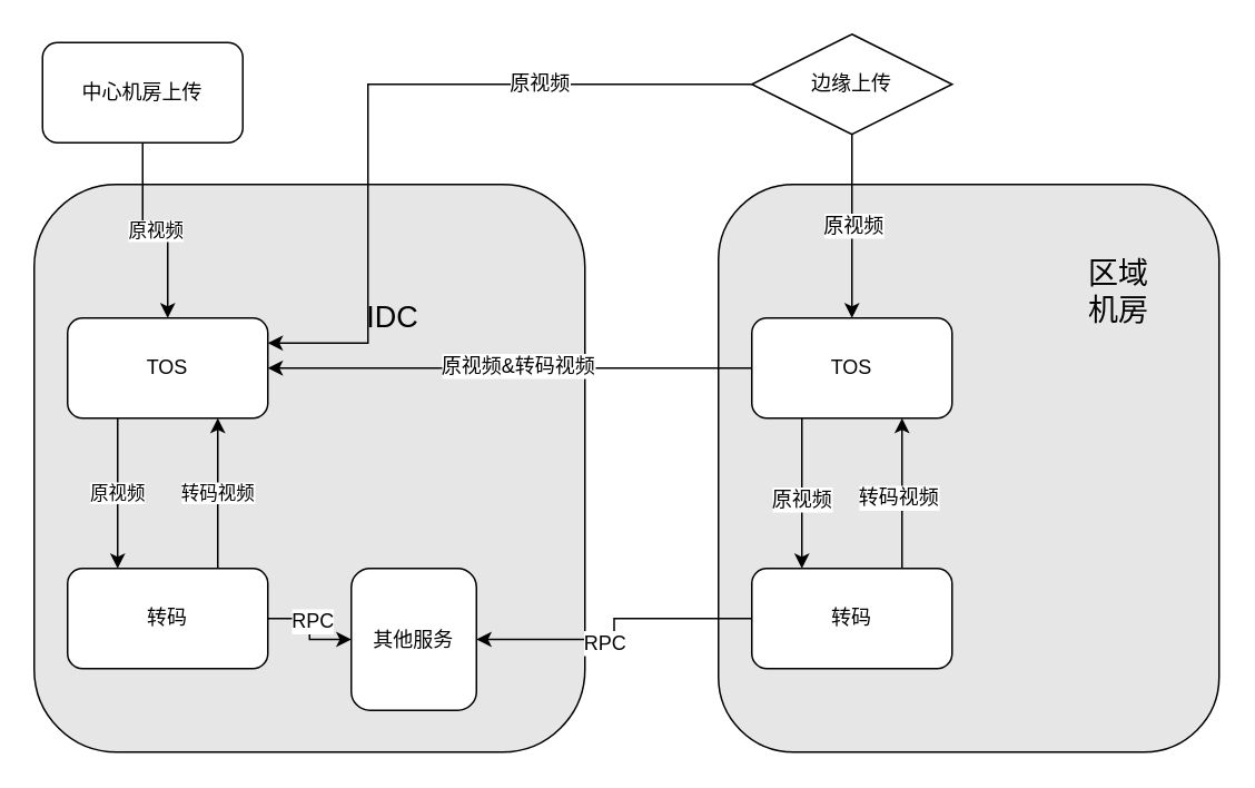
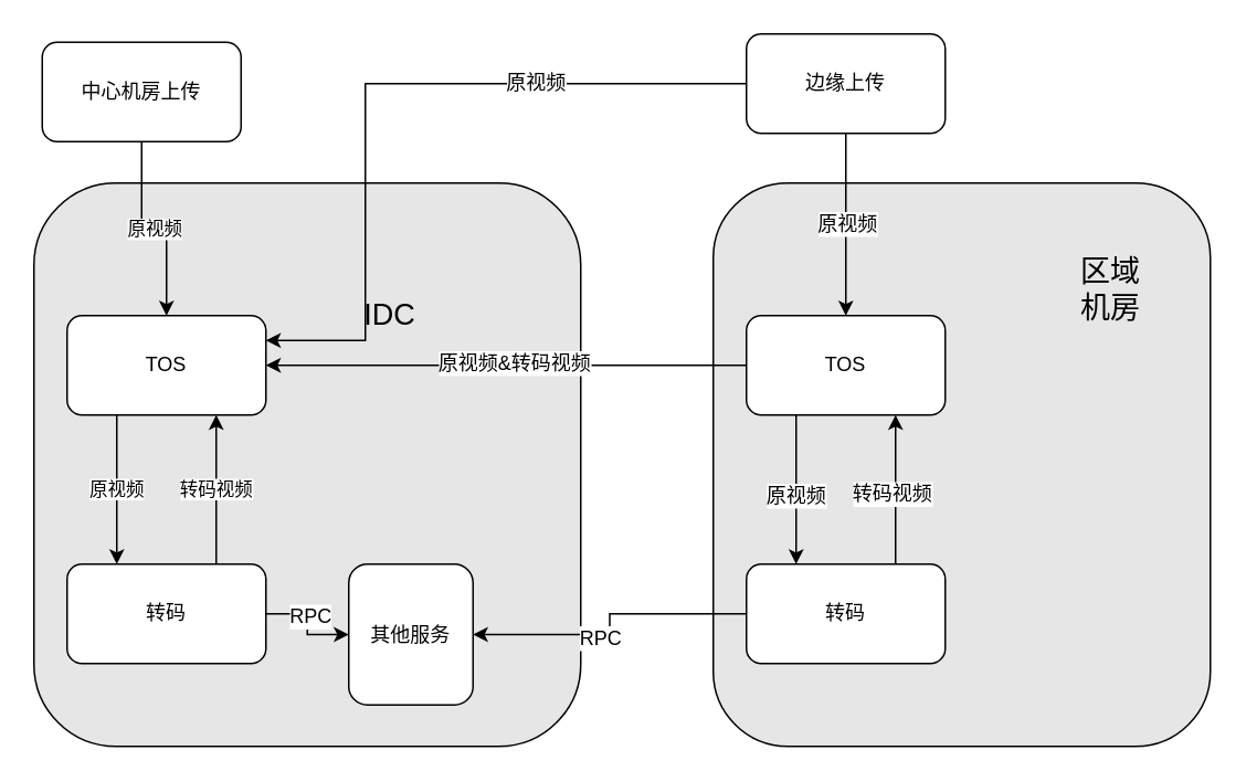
  <mxCell id="0" />
  <mxCell id="1" parent="0" />
  <mxCell id="2" value="" style="rounded=1;whiteSpace=wrap;html=1;fillColor=#E6E6E6;" vertex="1" parent="1"><mxGeometry x="430" y="110" width="300" height="340" as="geometry" /></mxCell>
  <mxCell id="3" value="" style="rounded=1;whiteSpace=wrap;html=1;fillColor=#E6E6E6;" parent="1" vertex="1"><mxGeometry x="20" y="110" width="330" height="340" as="geometry" /></mxCell>
  <mxCell id="4" value="原视频" style="edgeStyle=orthogonalEdgeStyle;rounded=0;orthogonalLoop=1;jettySize=auto;html=1;entryX=0.5;entryY=0;entryDx=0;entryDy=0;" parent="1" source="5" target="7" edge="1"><mxGeometry relative="1" as="geometry" /></mxCell>
  <mxCell id="5" value="中心机房上传" style="rounded=1;whiteSpace=wrap;html=1;" parent="1" vertex="1"><mxGeometry x="25" y="25" width="120" height="60" as="geometry" /></mxCell>
  <mxCell id="6" value="原视频" style="edgeStyle=orthogonalEdgeStyle;rounded=0;orthogonalLoop=1;jettySize=auto;html=1;exitX=0.25;exitY=1;exitDx=0;exitDy=0;entryX=0.25;entryY=0;entryDx=0;entryDy=0;" parent="1" source="7" target="11" edge="1"><mxGeometry relative="1" as="geometry" /></mxCell>
  <mxCell id="7" value="TOS" style="rounded=1;whiteSpace=wrap;html=1;" parent="1" vertex="1"><mxGeometry x="40" y="190" width="120" height="60" as="geometry" /></mxCell>
  <mxCell id="8" style="edgeStyle=orthogonalEdgeStyle;rounded=0;orthogonalLoop=1;jettySize=auto;html=1;exitX=1;exitY=0.5;exitDx=0;exitDy=0;entryX=0;entryY=0.5;entryDx=0;entryDy=0;" parent="1" source="11" target="12" edge="1"><mxGeometry relative="1" as="geometry" /></mxCell>
  <mxCell id="9" value="RPC" style="text;html=1;resizable=0;points=[];align=center;verticalAlign=middle;labelBackgroundColor=#ffffff;" parent="8" vertex="1" connectable="0"><mxGeometry x="-0.16" y="1" relative="1" as="geometry"><mxPoint as="offset" /></mxGeometry></mxCell>
  <mxCell id="10" value="转码视频" style="edgeStyle=orthogonalEdgeStyle;rounded=0;orthogonalLoop=1;jettySize=auto;html=1;exitX=0.75;exitY=0;exitDx=0;exitDy=0;entryX=0.75;entryY=1;entryDx=0;entryDy=0;" parent="1" source="11" target="7" edge="1"><mxGeometry relative="1" as="geometry" /></mxCell>
  <mxCell id="11" value="转码" style="rounded=1;whiteSpace=wrap;html=1;" parent="1" vertex="1"><mxGeometry x="40" y="340" width="120" height="60" as="geometry" /></mxCell>
  <mxCell id="12" value="其他服务" style="rounded=1;whiteSpace=wrap;html=1;" parent="1" vertex="1"><mxGeometry x="210" y="340" width="75" height="85" as="geometry" /></mxCell>
  <mxCell id="13" value="&lt;font style=&quot;font-size: 18px&quot;&gt;IDC&lt;/font&gt;" style="text;html=1;strokeColor=none;fillColor=none;align=center;verticalAlign=middle;whiteSpace=wrap;rounded=0;" parent="1" vertex="1"><mxGeometry x="205" y="170" width="60" height="40" as="geometry" /></mxCell>
  <mxCell id="14" value="&lt;font style=&quot;font-size: 18px&quot;&gt;区域机房&lt;/font&gt;" style="text;html=1;strokeColor=none;fillColor=none;align=center;verticalAlign=middle;whiteSpace=wrap;rounded=0;" vertex="1" parent="1"><mxGeometry x="645" y="150" width="50" height="50" as="geometry" /></mxCell>
  <mxCell id="15" style="edgeStyle=orthogonalEdgeStyle;rounded=0;orthogonalLoop=1;jettySize=auto;html=1;exitX=0.5;exitY=1;exitDx=0;exitDy=0;entryX=0.5;entryY=0;entryDx=0;entryDy=0;" edge="1" parent="1" source="19" target="24"><mxGeometry relative="1" as="geometry" /></mxCell>
  <mxCell id="16" value="原视频" style="text;html=1;resizable=0;points=[];align=center;verticalAlign=middle;labelBackgroundColor=#ffffff;" vertex="1" connectable="0" parent="15"><mxGeometry x="-0.018" relative="1" as="geometry"><mxPoint as="offset" /></mxGeometry></mxCell>
  <mxCell id="17" style="edgeStyle=orthogonalEdgeStyle;rounded=0;orthogonalLoop=1;jettySize=auto;html=1;entryX=1;entryY=0.25;entryDx=0;entryDy=0;" edge="1" parent="1" source="19" target="7"><mxGeometry relative="1" as="geometry"><Array as="points"><mxPoint x="220" y="50" /><mxPoint x="220" y="205" /></Array></mxGeometry></mxCell>
  <mxCell id="18" value="原视频" style="text;html=1;resizable=0;points=[];align=center;verticalAlign=middle;labelBackgroundColor=#ffffff;" vertex="1" connectable="0" parent="17"><mxGeometry x="-0.425" y="-1" relative="1" as="geometry"><mxPoint as="offset" /></mxGeometry></mxCell>
- <mxCell id="19" value="边缘上传" style="rhombus;whiteSpace=wrap;html=1;" vertex="1" parent="1"><mxGeometry x="450" y="20" width="120" height="60" as="geometry" /></mxCell>
+ <mxCell id="19" value="边缘上传" style="rounded=1;whiteSpace=wrap;html=1;" vertex="1" parent="1"><mxGeometry x="450" y="20" width="120" height="60" as="geometry" /></mxCell>
  <mxCell id="20" style="edgeStyle=orthogonalEdgeStyle;rounded=0;orthogonalLoop=1;jettySize=auto;html=1;exitX=0.25;exitY=1;exitDx=0;exitDy=0;entryX=0.25;entryY=0;entryDx=0;entryDy=0;" edge="1" parent="1" source="24" target="29"><mxGeometry relative="1" as="geometry" /></mxCell>
  <mxCell id="21" value="原视频" style="text;html=1;resizable=0;points=[];align=center;verticalAlign=middle;labelBackgroundColor=#ffffff;" vertex="1" connectable="0" parent="20"><mxGeometry x="0.075" y="-1" relative="1" as="geometry"><mxPoint as="offset" /></mxGeometry></mxCell>
  <mxCell id="22" style="edgeStyle=orthogonalEdgeStyle;rounded=0;orthogonalLoop=1;jettySize=auto;html=1;exitX=0;exitY=0.5;exitDx=0;exitDy=0;entryX=1;entryY=0.5;entryDx=0;entryDy=0;" edge="1" parent="1" source="24" target="7"><mxGeometry relative="1" as="geometry" /></mxCell>
  <mxCell id="23" value="原视频&amp;amp;转码视频" style="text;html=1;resizable=0;points=[];align=center;verticalAlign=middle;labelBackgroundColor=#ffffff;" vertex="1" connectable="0" parent="22"><mxGeometry x="-0.028" y="-2" relative="1" as="geometry"><mxPoint as="offset" /></mxGeometry></mxCell>
  <mxCell id="24" value="TOS" style="rounded=1;whiteSpace=wrap;html=1;" vertex="1" parent="1"><mxGeometry x="450" y="190" width="120" height="60" as="geometry" /></mxCell>
  <mxCell id="25" style="edgeStyle=orthogonalEdgeStyle;rounded=0;orthogonalLoop=1;jettySize=auto;html=1;exitX=0.75;exitY=0;exitDx=0;exitDy=0;entryX=0.75;entryY=1;entryDx=0;entryDy=0;" edge="1" parent="1" source="29" target="24"><mxGeometry relative="1" as="geometry" /></mxCell>
  <mxCell id="26" value="转码视频" style="text;html=1;resizable=0;points=[];align=center;verticalAlign=middle;labelBackgroundColor=#ffffff;" vertex="1" connectable="0" parent="25"><mxGeometry x="-0.05" y="3" relative="1" as="geometry"><mxPoint as="offset" /></mxGeometry></mxCell>
  <mxCell id="27" style="edgeStyle=orthogonalEdgeStyle;rounded=0;orthogonalLoop=1;jettySize=auto;html=1;exitX=0;exitY=0.5;exitDx=0;exitDy=0;entryX=1;entryY=0.5;entryDx=0;entryDy=0;" edge="1" parent="1" source="29" target="12"><mxGeometry relative="1" as="geometry" /></mxCell>
  <mxCell id="28" value="RPC" style="text;html=1;resizable=0;points=[];align=center;verticalAlign=middle;labelBackgroundColor=#ffffff;" vertex="1" connectable="0" parent="27"><mxGeometry x="0.133" y="2" relative="1" as="geometry"><mxPoint as="offset" /></mxGeometry></mxCell>
  <mxCell id="29" value="转码" style="rounded=1;whiteSpace=wrap;html=1;" vertex="1" parent="1"><mxGeometry x="450" y="340" width="120" height="60" as="geometry" /></mxCell>
